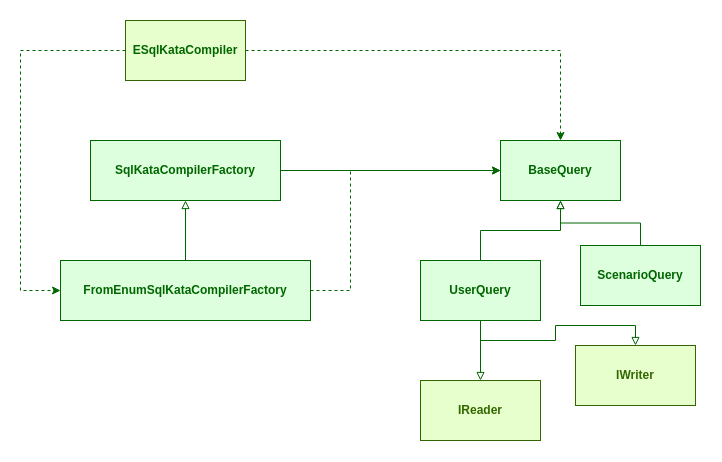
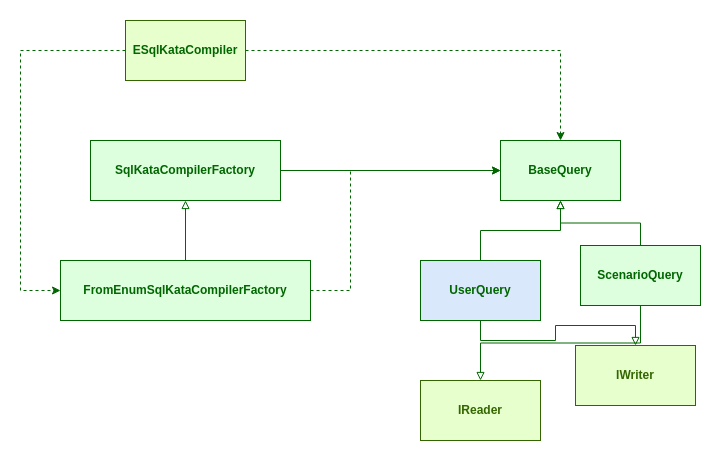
  <mxCell id="0" />
  <mxCell id="1" parent="0" />
  <mxCell id="2" value="" style="edgeStyle=orthogonalEdgeStyle;rounded=0;orthogonalLoop=1;jettySize=auto;html=1;startArrow=block;startFill=0;endArrow=none;endFill=0;strokeColor=#006600;fontColor=#006600;" edge="1" parent="1" source="3" target="4"><mxGeometry relative="1" as="geometry" /></mxCell>
  <mxCell id="3" value="&lt;b&gt;BaseQuery&lt;/b&gt;" style="rounded=0;labelBackgroundColor=none;labelBorderColor=none;gradientDirection=east;strokeWidth=1;perimeterSpacing=0;shadow=0;glass=0;sketch=0;whiteSpace=wrap;html=1;spacing=2;fontFamily=Helvetica;strokeColor=#006600;fontColor=#006600;spacingLeft=10;spacingRight=10;verticalAlign=middle;fillColor=#ddFFdd;" vertex="1" parent="1"><mxGeometry x="500" y="140" width="120" height="60" as="geometry" /></mxCell>
  <mxCell id="4" value="&lt;b&gt;ScenarioQuery&lt;/b&gt;" style="rounded=0;labelBackgroundColor=none;labelBorderColor=none;gradientDirection=east;strokeWidth=1;perimeterSpacing=0;shadow=0;glass=0;sketch=0;whiteSpace=wrap;html=1;spacing=2;fontFamily=Helvetica;strokeColor=#006600;fontColor=#006600;spacingLeft=10;spacingRight=10;verticalAlign=middle;fillColor=#ddFFdd;" vertex="1" parent="1"><mxGeometry x="580" y="245" width="120" height="60" as="geometry" /></mxCell>
  <mxCell id="5" style="edgeStyle=orthogonalEdgeStyle;rounded=0;orthogonalLoop=1;jettySize=auto;html=1;exitX=1;exitY=0.5;exitDx=0;exitDy=0;entryX=0;entryY=0.5;entryDx=0;entryDy=0;endArrow=classic;endFill=1;strokeColor=#006600;fontColor=#006600;" edge="1" parent="1" source="6" target="3"><mxGeometry relative="1" as="geometry" /></mxCell>
  <mxCell id="6" value="&lt;b&gt;SqlKataCompilerFactory&lt;/b&gt;" style="rounded=0;labelBackgroundColor=none;labelBorderColor=none;gradientDirection=east;strokeWidth=1;perimeterSpacing=0;shadow=0;glass=0;sketch=0;whiteSpace=wrap;html=1;spacing=2;fontFamily=Helvetica;strokeColor=#006600;fontColor=#006600;spacingLeft=10;spacingRight=10;verticalAlign=middle;fillColor=#ddFFdd;" vertex="1" parent="1"><mxGeometry x="90" y="140" width="190" height="60" as="geometry" /></mxCell>
  <mxCell id="7" style="edgeStyle=orthogonalEdgeStyle;rounded=0;orthogonalLoop=1;jettySize=auto;html=1;exitX=0.5;exitY=0;exitDx=0;exitDy=0;entryX=0.5;entryY=1;entryDx=0;entryDy=0;strokeColor=#006600;fontColor=#006600;endArrow=block;endFill=0;" edge="1" parent="1" source="9" target="6"><mxGeometry relative="1" as="geometry" /></mxCell>
  <mxCell id="8" style="edgeStyle=orthogonalEdgeStyle;rounded=0;orthogonalLoop=1;jettySize=auto;html=1;exitX=1;exitY=0.5;exitDx=0;exitDy=0;entryX=0;entryY=0.5;entryDx=0;entryDy=0;endArrow=classic;endFill=1;strokeColor=#006600;fontColor=#006600;dashed=1;" edge="1" parent="1" source="9" target="3"><mxGeometry relative="1" as="geometry"><Array as="points"><mxPoint x="350" y="290" /><mxPoint x="350" y="170" /></Array></mxGeometry></mxCell>
  <mxCell id="9" value="&lt;b&gt;FromEnumSqlKataCompilerFactory&lt;/b&gt;" style="rounded=0;labelBackgroundColor=none;labelBorderColor=none;gradientDirection=east;strokeWidth=1;perimeterSpacing=0;shadow=0;glass=0;sketch=0;whiteSpace=wrap;html=1;spacing=2;fontFamily=Helvetica;strokeColor=#006600;fontColor=#006600;spacingLeft=10;spacingRight=10;verticalAlign=middle;fillColor=#ddFFdd;" vertex="1" parent="1"><mxGeometry x="60" y="260" width="250" height="60" as="geometry" /></mxCell>
  <mxCell id="10" style="edgeStyle=orthogonalEdgeStyle;rounded=0;orthogonalLoop=1;jettySize=auto;html=1;exitX=0;exitY=0.5;exitDx=0;exitDy=0;entryX=0;entryY=0.5;entryDx=0;entryDy=0;dashed=1;endArrow=classic;endFill=1;strokeColor=#006600;fontColor=#006600;" edge="1" parent="1" source="12" target="9"><mxGeometry relative="1" as="geometry"><Array as="points"><mxPoint y="50" x="20" /><mxPoint y="290" x="20" /></Array></mxGeometry></mxCell>
  <mxCell id="11" style="edgeStyle=orthogonalEdgeStyle;rounded=0;orthogonalLoop=1;jettySize=auto;html=1;exitX=1;exitY=0.5;exitDx=0;exitDy=0;entryX=0.5;entryY=0;entryDx=0;entryDy=0;dashed=1;endArrow=classic;endFill=1;strokeColor=#006600;fontColor=#006600;" edge="1" parent="1" source="12" target="3"><mxGeometry relative="1" as="geometry" /></mxCell>
  <mxCell id="12" value="&lt;b style=&quot;color: rgb(0 , 102 , 0)&quot;&gt;ESqlKataCompiler&lt;/b&gt;" style="rounded=0;labelBackgroundColor=none;labelBorderColor=none;gradientColor=none;gradientDirection=east;strokeWidth=1;perimeterSpacing=0;shadow=0;glass=0;sketch=0;whiteSpace=wrap;html=1;spacing=2;fontFamily=Helvetica;verticalAlign=middle;spacingLeft=10;spacingRight=10;strokeColor=#336600;fontColor=#336600;fillColor=#E7FFcc;" vertex="1" parent="1"><mxGeometry x="125" y="20" width="120" height="60" as="geometry" /></mxCell>
  <mxCell id="13" style="edgeStyle=orthogonalEdgeStyle;rounded=0;orthogonalLoop=1;jettySize=auto;html=1;exitX=0.5;exitY=0;exitDx=0;exitDy=0;entryX=0.5;entryY=1;entryDx=0;entryDy=0;startArrow=none;startFill=0;endArrow=block;endFill=0;strokeColor=#006600;fontColor=#006600;" edge="1" parent="1" source="14" target="3"><mxGeometry relative="1" as="geometry" /></mxCell>
- <mxCell id="14" value="&lt;b&gt;UserQuery&lt;/b&gt;" style="rounded=0;labelBackgroundColor=none;labelBorderColor=none;gradientDirection=east;strokeWidth=1;perimeterSpacing=0;shadow=0;glass=0;sketch=0;whiteSpace=wrap;html=1;spacing=2;fontFamily=Helvetica;strokeColor=#006600;fontColor=#006600;spacingLeft=10;spacingRight=10;verticalAlign=middle;fillColor=#ddFFdd;" vertex="1" parent="1"><mxGeometry x="420" y="260" width="120" height="60" as="geometry" /></mxCell>
- <mxCell id="15" style="edgeStyle=orthogonalEdgeStyle;rounded=0;orthogonalLoop=1;jettySize=auto;html=1;exitX=0.5;exitY=0;exitDx=0;exitDy=0;entryX=0.5;entryY=1;entryDx=0;entryDy=0;startArrow=block;startFill=0;endArrow=none;endFill=0;strokeColor=#006600;fontColor=#006600;" edge="1" parent="1" source="16" target="14"><mxGeometry relative="1" as="geometry" /></mxCell>
+ <mxCell id="14" value="&lt;b&gt;UserQuery&lt;/b&gt;" style="rounded=0;labelBackgroundColor=none;labelBorderColor=none;gradientDirection=east;strokeWidth=1;perimeterSpacing=0;shadow=0;glass=0;sketch=0;whiteSpace=wrap;html=1;spacing=2;fontFamily=Helvetica;strokeColor=#006600;fontColor=#006600;spacingLeft=10;spacingRight=10;verticalAlign=middle;fillColor=#dae8fc;" vertex="1" parent="1"><mxGeometry x="420" y="260" width="120" height="60" as="geometry" /></mxCell>
+ <mxCell id="15" style="edgeStyle=orthogonalEdgeStyle;rounded=0;orthogonalLoop=1;jettySize=auto;html=1;exitX=0.5;exitY=0;exitDx=0;exitDy=0;startArrow=block;startFill=0;endArrow=none;endFill=0;strokeColor=#006600;fontColor=#006600;" edge="1" parent="1" source="16" target="4"><mxGeometry relative="1" as="geometry" /></mxCell>
  <mxCell id="16" value="&lt;b&gt;IReader&lt;/b&gt;" style="rounded=0;labelBackgroundColor=none;labelBorderColor=none;gradientColor=none;gradientDirection=east;strokeWidth=1;perimeterSpacing=0;shadow=0;glass=0;sketch=0;whiteSpace=wrap;html=1;spacing=2;fontFamily=Helvetica;verticalAlign=middle;spacingLeft=10;spacingRight=10;strokeColor=#336600;fontColor=#336600;fillColor=#E7FFcc;" vertex="1" parent="1"><mxGeometry x="420" y="380" width="120" height="60" as="geometry" /></mxCell>
  <mxCell id="17" style="edgeStyle=orthogonalEdgeStyle;rounded=0;orthogonalLoop=1;jettySize=auto;html=1;exitX=0.5;exitY=0;exitDx=0;exitDy=0;startArrow=block;startFill=0;endArrow=none;endFill=0;strokeColor=#006600;fontColor=#006600;" edge="1" parent="1" source="18" target="14"><mxGeometry relative="1" as="geometry" /></mxCell>
  <mxCell id="18" value="&lt;b&gt;IWriter&lt;/b&gt;" style="rounded=0;labelBackgroundColor=none;labelBorderColor=none;gradientColor=none;gradientDirection=east;strokeWidth=1;perimeterSpacing=0;shadow=0;glass=0;sketch=0;whiteSpace=wrap;html=1;spacing=2;fontFamily=Helvetica;verticalAlign=middle;spacingLeft=10;spacingRight=10;strokeColor=#336600;fontColor=#336600;fillColor=#E7FFcc;" vertex="1" parent="1"><mxGeometry x="575" y="345" width="120" height="60" as="geometry" /></mxCell>
